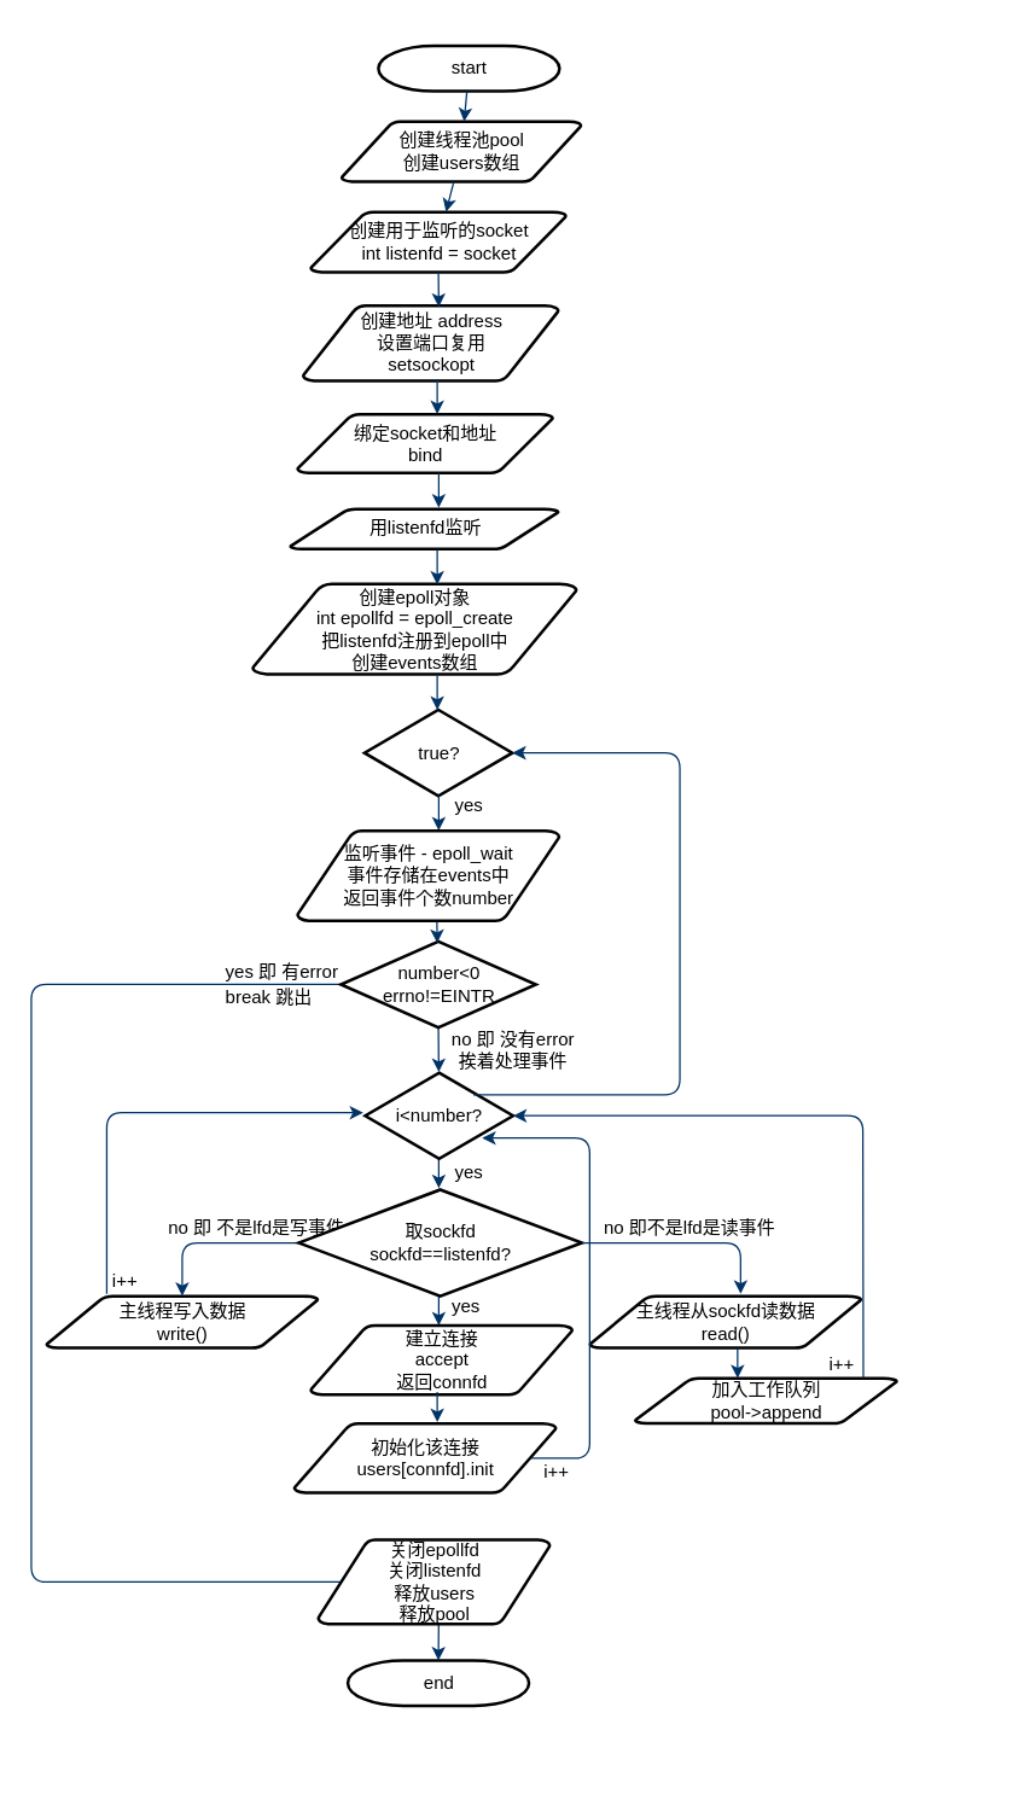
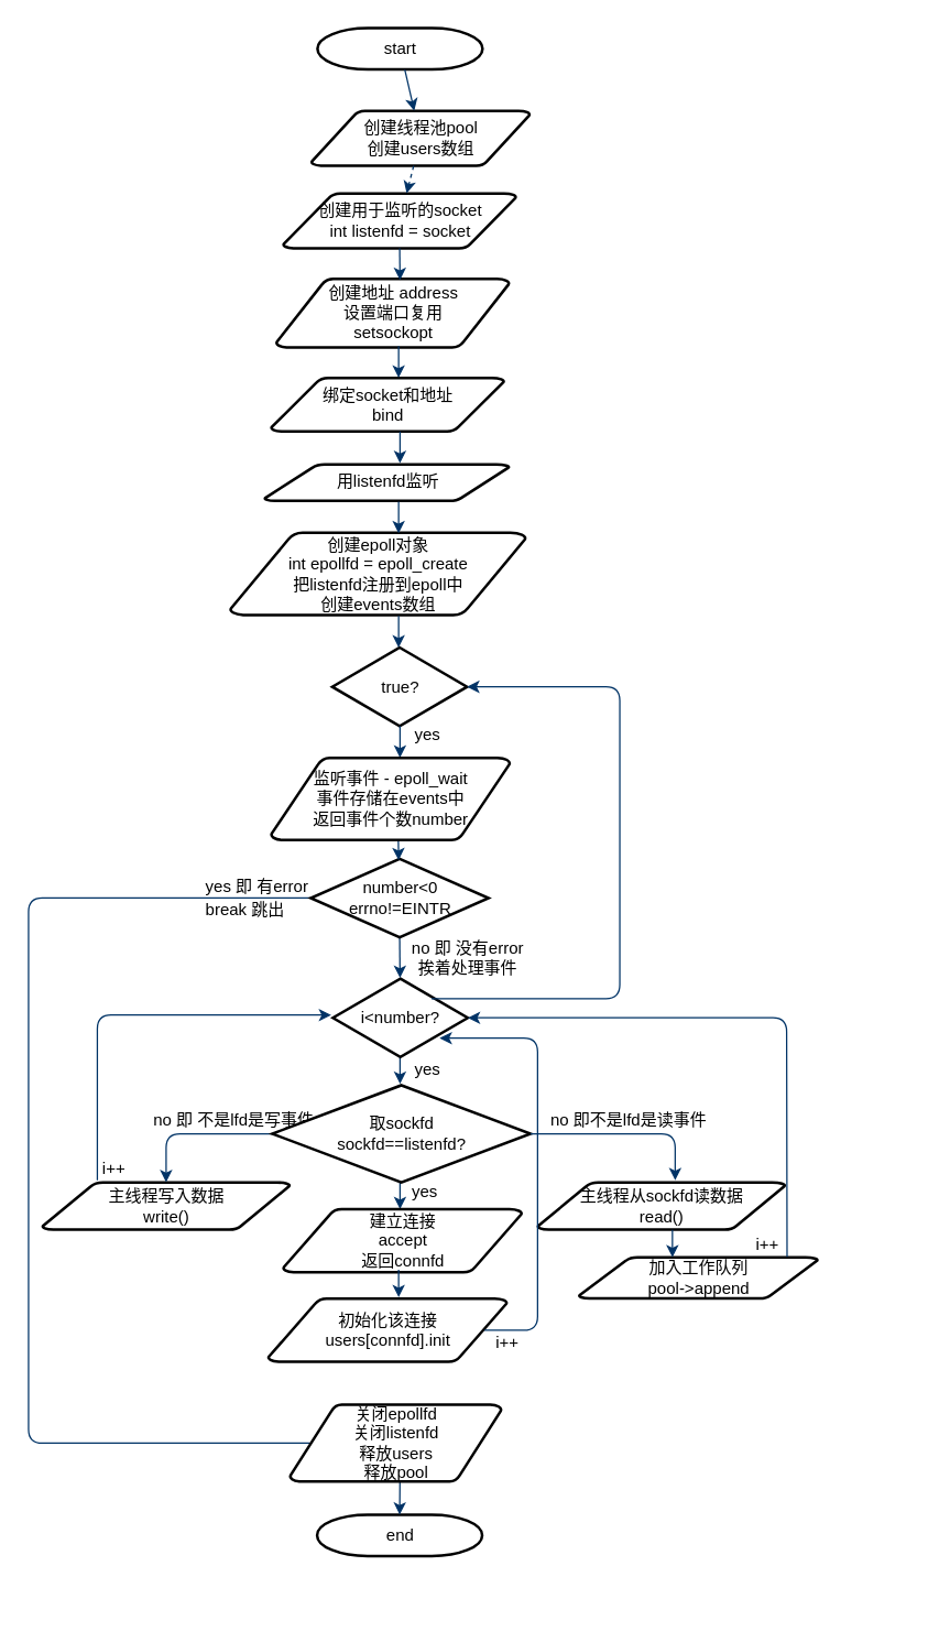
  <mxCell id="0" />
  <mxCell id="1" parent="0" />
- <mxCell id="2" value="start" style="shape=mxgraph.flowchart.terminator;strokeWidth=2;gradientColor=none;gradientDirection=north;fontStyle=0;html=1;" parent="1" vertex="1"><mxGeometry x="250" y="30" width="120" height="30" as="geometry" /></mxCell>
+ <mxCell id="2" value="start" style="shape=mxgraph.flowchart.terminator;strokeWidth=2;gradientColor=none;gradientDirection=north;fontStyle=0;html=1;" parent="1" vertex="1"><mxGeometry x="230" y="20" width="120" height="30" as="geometry" /></mxCell>
  <mxCell id="3" value="创建线程池pool&lt;br&gt;创建users数组" style="shape=mxgraph.flowchart.data;strokeWidth=2;gradientColor=none;gradientDirection=north;fontStyle=0;html=1;" parent="1" vertex="1"><mxGeometry x="225.5" y="80" width="159" height="40" as="geometry" /></mxCell>
  <mxCell id="4" value="创建用于监听的socket&lt;br&gt;int listenfd = socket" style="shape=mxgraph.flowchart.data;strokeWidth=2;gradientColor=none;gradientDirection=north;fontStyle=0;html=1;" parent="1" vertex="1"><mxGeometry x="205" y="140" width="169.5" height="40" as="geometry" /></mxCell>
  <mxCell id="5" value="true?" style="shape=mxgraph.flowchart.decision;strokeWidth=2;gradientColor=none;gradientDirection=north;fontStyle=0;html=1;" parent="1" vertex="1"><mxGeometry x="240.75" y="470" width="98" height="57" as="geometry" /></mxCell>
  <mxCell id="6" style="fontStyle=1;strokeColor=#003366;strokeWidth=1;html=1;" parent="1" source="2" target="3" edge="1"><mxGeometry relative="1" as="geometry" /></mxCell>
- <mxCell id="7" style="fontStyle=1;strokeColor=#003366;strokeWidth=1;html=1;" parent="1" source="3" target="4" edge="1"><mxGeometry relative="1" as="geometry" /></mxCell>
+ <mxCell id="7" style="fontStyle=1;strokeColor=#003366;strokeWidth=1;html=1;dashed=1;" parent="1" source="3" target="4" edge="1"><mxGeometry relative="1" as="geometry" /></mxCell>
  <mxCell id="8" value="yes" style="text;fontStyle=0;html=1;strokeColor=none;gradientColor=none;fillColor=none;strokeWidth=2;" parent="1" vertex="1"><mxGeometry x="299.25" y="520" width="40" height="26" as="geometry" /></mxCell>
  <mxCell id="9" value="" style="edgeStyle=elbowEdgeStyle;elbow=horizontal;fontColor=#001933;fontStyle=1;strokeColor=#003366;strokeWidth=1;html=1;" parent="1" source="5" target="39" edge="1"><mxGeometry x="281" y="-1" width="100" height="100" as="geometry"><mxPoint x="-30" y="50" as="sourcePoint" /><mxPoint x="70" y="-50" as="targetPoint" /></mxGeometry></mxCell>
  <mxCell id="10" value="no 即不是lfd是读事件" style="text;fontStyle=0;html=1;strokeColor=none;gradientColor=none;fillColor=none;strokeWidth=2;align=center;" parent="1" vertex="1"><mxGeometry x="436" y="800" width="40" height="26" as="geometry" /></mxCell>
  <mxCell id="11" value="" style="edgeStyle=elbowEdgeStyle;elbow=horizontal;fontStyle=1;strokeColor=#003366;strokeWidth=1;html=1;startArrow=none;" parent="1" edge="1"><mxGeometry x="285" y="56" width="100" height="100" as="geometry"><mxPoint x="290" y="767" as="sourcePoint" /><mxPoint x="290" y="787" as="targetPoint" /></mxGeometry></mxCell>
  <mxCell id="12" value="end" style="shape=mxgraph.flowchart.terminator;strokeWidth=2;gradientColor=none;gradientDirection=north;fontStyle=0;html=1;" parent="1" vertex="1"><mxGeometry x="229.74" y="1100" width="120" height="30" as="geometry" /></mxCell>
  <mxCell id="13" value="" style="edgeStyle=elbowEdgeStyle;elbow=vertical;entryX=0.5;entryY=0;entryPerimeter=0;fontStyle=1;strokeColor=#003366;strokeWidth=1;html=1;" parent="1" target="12" edge="1"><mxGeometry x="280.74" y="-761" width="100" height="100" as="geometry"><mxPoint x="290" y="1040" as="sourcePoint" /><mxPoint x="69.74" y="-810" as="targetPoint" /></mxGeometry></mxCell>
  <mxCell id="14" value="" style="edgeStyle=elbowEdgeStyle;elbow=horizontal;fontStyle=1;strokeColor=#003366;strokeWidth=1;html=1;exitX=0;exitY=0.5;exitDx=0;exitDy=0;exitPerimeter=0;entryX=0.095;entryY=0.5;entryDx=0;entryDy=0;entryPerimeter=0;endArrow=none;" parent="1" source="31" target="37" edge="1"><mxGeometry x="281" y="-1" width="100" height="100" as="geometry"><mxPoint x="150" y="650" as="sourcePoint" /><mxPoint x="170" y="600" as="targetPoint" /><Array as="points"><mxPoint x="20" y="890" /><mxPoint x="60" y="190" /><mxPoint x="90" y="920" /></Array></mxGeometry></mxCell>
  <mxCell id="15" value="创建地址 address&lt;br&gt;设置端口复用&lt;br&gt;setsockopt" style="shape=mxgraph.flowchart.data;strokeWidth=2;gradientColor=none;gradientDirection=north;fontStyle=0;html=1;" vertex="1" parent="1"><mxGeometry x="200" y="202" width="169.5" height="50" as="geometry" /></mxCell>
  <mxCell id="16" value="绑定socket和地址&lt;br&gt;bind" style="shape=mxgraph.flowchart.data;strokeWidth=2;gradientColor=none;gradientDirection=north;fontStyle=0;html=1;" vertex="1" parent="1"><mxGeometry x="196.25" y="274" width="169.5" height="39" as="geometry" /></mxCell>
  <mxCell id="17" value="用listenfd监听" style="shape=mxgraph.flowchart.data;strokeWidth=2;gradientColor=none;gradientDirection=north;fontStyle=0;html=1;" vertex="1" parent="1"><mxGeometry x="191.5" y="337" width="178" height="26.5" as="geometry" /></mxCell>
  <mxCell id="18" value="创建epoll对象&lt;br&gt;int epollfd = epoll_create&lt;br&gt;把listenfd注册到epoll中&lt;br&gt;创建events数组" style="shape=mxgraph.flowchart.data;strokeWidth=2;gradientColor=none;gradientDirection=north;fontStyle=0;html=1;" vertex="1" parent="1"><mxGeometry x="166.5" y="386.5" width="215" height="60" as="geometry" /></mxCell>
  <mxCell id="19" style="fontStyle=1;strokeColor=#003366;strokeWidth=1;html=1;exitX=0.5;exitY=1;exitDx=0;exitDy=0;exitPerimeter=0;" edge="1" parent="1" source="4"><mxGeometry relative="1" as="geometry"><mxPoint x="300" y="183" as="sourcePoint" /><mxPoint x="290" y="203" as="targetPoint" /></mxGeometry></mxCell>
  <mxCell id="20" style="fontStyle=1;strokeColor=#003366;strokeWidth=1;html=1;exitX=0.5;exitY=1;exitDx=0;exitDy=0;exitPerimeter=0;" edge="1" parent="1"><mxGeometry relative="1" as="geometry"><mxPoint x="289" y="251" as="sourcePoint" /><mxPoint x="289" y="274" as="targetPoint" /></mxGeometry></mxCell>
  <mxCell id="21" style="fontStyle=1;strokeColor=#003366;strokeWidth=1;html=1;exitX=0.5;exitY=1;exitDx=0;exitDy=0;exitPerimeter=0;" edge="1" parent="1"><mxGeometry relative="1" as="geometry"><mxPoint x="290" y="313" as="sourcePoint" /><mxPoint x="290" y="336" as="targetPoint" /></mxGeometry></mxCell>
  <mxCell id="22" style="fontStyle=1;strokeColor=#003366;strokeWidth=1;html=1;exitX=0.5;exitY=1;exitDx=0;exitDy=0;exitPerimeter=0;" edge="1" parent="1"><mxGeometry relative="1" as="geometry"><mxPoint x="289" y="364" as="sourcePoint" /><mxPoint x="289" y="387" as="targetPoint" /></mxGeometry></mxCell>
  <mxCell id="23" style="fontStyle=1;strokeColor=#003366;strokeWidth=1;html=1;exitX=0.5;exitY=1;exitDx=0;exitDy=0;exitPerimeter=0;" edge="1" parent="1"><mxGeometry relative="1" as="geometry"><mxPoint x="289" y="447" as="sourcePoint" /><mxPoint x="289" y="470" as="targetPoint" /></mxGeometry></mxCell>
  <mxCell id="24" value="i&amp;lt;number?" style="shape=mxgraph.flowchart.decision;strokeWidth=2;gradientColor=none;gradientDirection=north;fontStyle=0;html=1;" vertex="1" parent="1"><mxGeometry x="241.25" y="710.5" width="98" height="57" as="geometry" /></mxCell>
  <mxCell id="25" value="yes" style="text;fontStyle=0;html=1;strokeColor=none;gradientColor=none;fillColor=none;strokeWidth=2;" vertex="1" parent="1"><mxGeometry x="298.75" y="763" width="40" height="26" as="geometry" /></mxCell>
  <mxCell id="26" value="" style="edgeStyle=elbowEdgeStyle;elbow=horizontal;fontStyle=1;strokeColor=#003366;strokeWidth=1;html=1;startArrow=none;" edge="1" parent="1"><mxGeometry x="284.64" y="-42.5" width="100" height="100" as="geometry"><mxPoint x="289.64" y="668.5" as="sourcePoint" /><mxPoint x="290" y="710" as="targetPoint" /></mxGeometry></mxCell>
  <mxCell id="27" value="yes" style="text;fontStyle=0;html=1;strokeColor=none;gradientColor=none;fillColor=none;strokeWidth=2;" vertex="1" parent="1"><mxGeometry x="296.75" y="852" width="40" height="26" as="geometry" /></mxCell>
  <mxCell id="28" value="" style="edgeStyle=elbowEdgeStyle;elbow=horizontal;fontStyle=1;strokeColor=#003366;strokeWidth=1;html=1;startArrow=none;" edge="1" parent="1"><mxGeometry x="285" y="147" width="100" height="100" as="geometry"><mxPoint x="290" y="858" as="sourcePoint" /><mxPoint x="290" y="878" as="targetPoint" /></mxGeometry></mxCell>
  <mxCell id="29" value="建立连接&lt;br&gt;accept&lt;br&gt;返回connfd" style="shape=mxgraph.flowchart.data;strokeWidth=2;gradientColor=none;gradientDirection=north;fontStyle=0;html=1;" vertex="1" parent="1"><mxGeometry x="205" y="878" width="173.75" height="46" as="geometry" /></mxCell>
  <mxCell id="30" value="初始化该连接&lt;br&gt;users[connfd].init" style="shape=mxgraph.flowchart.data;strokeWidth=2;gradientColor=none;gradientDirection=north;fontStyle=0;html=1;" vertex="1" parent="1"><mxGeometry x="194.12" y="943" width="173.75" height="46" as="geometry" /></mxCell>
  <mxCell id="31" value="number&amp;lt;0&lt;br&gt;errno!=EINTR" style="shape=mxgraph.flowchart.decision;strokeWidth=2;gradientColor=none;gradientDirection=north;fontStyle=0;html=1;" vertex="1" parent="1"><mxGeometry x="225.12" y="623.5" width="129.25" height="57" as="geometry" /></mxCell>
  <mxCell id="32" value="yes 即 有error" style="text;fontStyle=0;html=1;strokeColor=none;gradientColor=none;fillColor=none;strokeWidth=2;" vertex="1" parent="1"><mxGeometry x="147" y="630" width="40" height="26" as="geometry" /></mxCell>
  <mxCell id="33" value="主线程从sockfd读数据&lt;br&gt;read()" style="shape=mxgraph.flowchart.data;strokeWidth=2;gradientColor=none;gradientDirection=north;fontStyle=0;html=1;" vertex="1" parent="1"><mxGeometry x="390" y="858.5" width="180" height="34.5" as="geometry" /></mxCell>
  <mxCell id="34" value="no 即 不是lfd是写事件" style="text;fontStyle=0;html=1;strokeColor=none;gradientColor=none;fillColor=none;strokeWidth=2;align=center;" vertex="1" parent="1"><mxGeometry x="149" y="800" width="40" height="26" as="geometry" /></mxCell>
  <mxCell id="35" value="加入工作队列&lt;br&gt;pool-&amp;gt;append" style="shape=mxgraph.flowchart.data;strokeWidth=2;gradientColor=none;gradientDirection=north;fontStyle=0;html=1;" vertex="1" parent="1"><mxGeometry x="420" y="913" width="173.75" height="30" as="geometry" /></mxCell>
  <mxCell id="36" value="主线程写入数据&lt;br&gt;write()" style="shape=mxgraph.flowchart.data;strokeWidth=2;gradientColor=none;gradientDirection=north;fontStyle=0;html=1;" vertex="1" parent="1"><mxGeometry x="30" y="858.5" width="180" height="34.5" as="geometry" /></mxCell>
  <mxCell id="37" value="关闭epollfd&lt;br&gt;关闭listenfd&lt;br&gt;释放users&lt;br&gt;释放pool" style="shape=mxgraph.flowchart.data;strokeWidth=2;gradientColor=none;gradientDirection=north;fontStyle=0;html=1;" vertex="1" parent="1"><mxGeometry x="210" y="1020" width="153.75" height="56" as="geometry" /></mxCell>
  <mxCell id="38" value="" style="edgeStyle=elbowEdgeStyle;elbow=horizontal;fontStyle=1;strokeColor=#003366;strokeWidth=1;html=1;startArrow=none;" edge="1" parent="1"><mxGeometry x="283.64" y="-111.5" width="100" height="100" as="geometry"><mxPoint x="288.64" y="599.5" as="sourcePoint" /><mxPoint x="288.64" y="624.5" as="targetPoint" /></mxGeometry></mxCell>
  <mxCell id="39" value="监听事件 - epoll_wait&lt;br&gt;事件存储在events中&lt;br&gt;返回事件个数number" style="shape=mxgraph.flowchart.data;strokeWidth=2;gradientColor=none;gradientDirection=north;fontStyle=0;html=1;" parent="1" vertex="1"><mxGeometry x="196.25" y="550" width="173.75" height="60" as="geometry" /></mxCell>
  <mxCell id="40" value="" style="edgeStyle=elbowEdgeStyle;elbow=horizontal;fontStyle=1;strokeColor=#003366;strokeWidth=1;html=1;startArrow=none;" edge="1" parent="1"><mxGeometry x="284" y="211" width="100" height="100" as="geometry"><mxPoint x="289" y="922" as="sourcePoint" /><mxPoint x="289" y="942" as="targetPoint" /></mxGeometry></mxCell>
  <mxCell id="41" value="no 即 没有error &lt;br&gt;挨着处理事件" style="text;fontStyle=0;html=1;strokeColor=none;gradientColor=none;fillColor=none;strokeWidth=2;align=center;" vertex="1" parent="1"><mxGeometry x="319.37" y="675" width="40" height="23.5" as="geometry" /></mxCell>
  <mxCell id="42" value="" style="edgeStyle=elbowEdgeStyle;elbow=horizontal;fontStyle=1;strokeColor=#003366;strokeWidth=1;html=1;exitX=0;exitY=0.5;exitDx=0;exitDy=0;entryX=0.5;entryY=0;entryDx=0;entryDy=0;entryPerimeter=0;exitPerimeter=0;" edge="1" parent="1" source="43"><mxGeometry x="291" y="26" width="100" height="100" as="geometry"><mxPoint x="235" y="679" as="sourcePoint" /><mxPoint x="120" y="858.5" as="targetPoint" /><Array as="points"><mxPoint x="120" y="837" /><mxPoint x="100" y="947" /></Array></mxGeometry></mxCell>
  <mxCell id="43" value="取sockfd&lt;br&gt;sockfd==listenfd?" style="shape=mxgraph.flowchart.decision;strokeWidth=2;gradientColor=none;gradientDirection=north;fontStyle=0;html=1;" vertex="1" parent="1"><mxGeometry x="197.13" y="788" width="187.75" height="70.5" as="geometry" /></mxCell>
  <mxCell id="44" value="" style="edgeStyle=elbowEdgeStyle;elbow=horizontal;fontStyle=1;strokeColor=#003366;strokeWidth=1;html=1;exitX=1;exitY=0.5;exitDx=0;exitDy=0;exitPerimeter=0;" edge="1" parent="1" source="43"><mxGeometry x="680.75" y="25.5" width="100" height="100" as="geometry"><mxPoint x="586.75" y="822.5" as="sourcePoint" /><mxPoint x="490" y="857" as="targetPoint" /><Array as="points"><mxPoint x="490" y="837" /><mxPoint x="504.75" y="826.5" /><mxPoint x="489.75" y="946.5" /></Array></mxGeometry></mxCell>
  <mxCell id="45" value="" style="edgeStyle=elbowEdgeStyle;elbow=horizontal;fontStyle=1;strokeColor=#003366;strokeWidth=1;html=1;startArrow=none;" edge="1" parent="1"><mxGeometry x="483" y="182" width="100" height="100" as="geometry"><mxPoint x="488" y="893" as="sourcePoint" /><mxPoint x="488" y="913" as="targetPoint" /></mxGeometry></mxCell>
  <mxCell id="46" value="" style="edgeStyle=elbowEdgeStyle;elbow=horizontal;fontStyle=1;strokeColor=#003366;strokeWidth=1;html=1;" edge="1" parent="1"><mxGeometry x="352.75" y="173" width="100" height="100" as="geometry"><mxPoint x="70" y="857" as="sourcePoint" /><mxPoint x="240" y="737" as="targetPoint" /><Array as="points"><mxPoint x="70" y="657" /><mxPoint x="131.75" y="364" /><mxPoint x="161.75" y="1094" /></Array></mxGeometry></mxCell>
  <mxCell id="47" value="" style="edgeStyle=elbowEdgeStyle;elbow=horizontal;fontStyle=1;strokeColor=#003366;strokeWidth=1;html=1;entryX=1;entryY=0.5;entryDx=0;entryDy=0;entryPerimeter=0;exitX=0.871;exitY=-0.004;exitDx=0;exitDy=0;exitPerimeter=0;" edge="1" parent="1" source="35" target="24"><mxGeometry x="672.75" y="240" width="100" height="100" as="geometry"><mxPoint x="570" y="907" as="sourcePoint" /><mxPoint x="561" y="583" as="targetPoint" /><Array as="points"><mxPoint x="571" y="717" /><mxPoint x="590" y="677" /><mxPoint x="590" y="677" /><mxPoint x="451.75" y="431" /><mxPoint x="481.75" y="1161" /></Array></mxGeometry></mxCell>
  <mxCell id="48" value="" style="edgeStyle=elbowEdgeStyle;elbow=horizontal;fontStyle=1;strokeColor=#003366;strokeWidth=1;html=1;exitX=0.905;exitY=0.5;exitDx=0;exitDy=0;exitPerimeter=0;entryX=0.791;entryY=0.759;entryDx=0;entryDy=0;entryPerimeter=0;" edge="1" parent="1" source="30" target="24"><mxGeometry x="682.75" y="250" width="100" height="100" as="geometry"><mxPoint x="581" y="923" as="sourcePoint" /><mxPoint x="340" y="737" as="targetPoint" /><Array as="points"><mxPoint x="390" y="747" /><mxPoint x="600" y="687" /><mxPoint x="600" y="687" /><mxPoint x="461.75" y="441" /><mxPoint x="491.75" y="1171" /></Array></mxGeometry></mxCell>
  <mxCell id="49" value="i++" style="text;fontStyle=0;html=1;strokeColor=none;gradientColor=none;fillColor=none;strokeWidth=2;" vertex="1" parent="1"><mxGeometry x="72" y="834.5" width="40" height="26" as="geometry" /></mxCell>
  <mxCell id="50" value="i++" style="text;fontStyle=0;html=1;strokeColor=none;gradientColor=none;fillColor=none;strokeWidth=2;" vertex="1" parent="1"><mxGeometry x="547" y="890" width="40" height="26" as="geometry" /></mxCell>
  <mxCell id="51" value="i++" style="text;fontStyle=0;html=1;strokeColor=none;gradientColor=none;fillColor=none;strokeWidth=2;" vertex="1" parent="1"><mxGeometry x="358" y="961" width="40" height="26" as="geometry" /></mxCell>
  <mxCell id="52" value="" style="edgeStyle=elbowEdgeStyle;elbow=horizontal;fontStyle=1;strokeColor=#003366;strokeWidth=1;html=1;entryX=1;entryY=0.5;entryDx=0;entryDy=0;entryPerimeter=0;exitX=0.731;exitY=0.256;exitDx=0;exitDy=0;exitPerimeter=0;" edge="1" parent="1" source="24" target="5"><mxGeometry x="742.5" y="-22.5" width="100" height="100" as="geometry"><mxPoint x="340" y="710" as="sourcePoint" /><mxPoint x="378.75" y="481.5" as="targetPoint" /><Array as="points"><mxPoint x="449.75" y="474.5" /><mxPoint x="659.75" y="414.5" /><mxPoint x="659.75" y="414.5" /><mxPoint x="521.5" y="168.5" /><mxPoint x="551.5" y="898.5" /></Array></mxGeometry></mxCell>
  <mxCell id="53" value="break 跳出" style="text;fontStyle=0;html=1;strokeColor=none;gradientColor=none;fillColor=none;strokeWidth=2;" vertex="1" parent="1"><mxGeometry x="147" y="647" width="40" height="26" as="geometry" /></mxCell>
